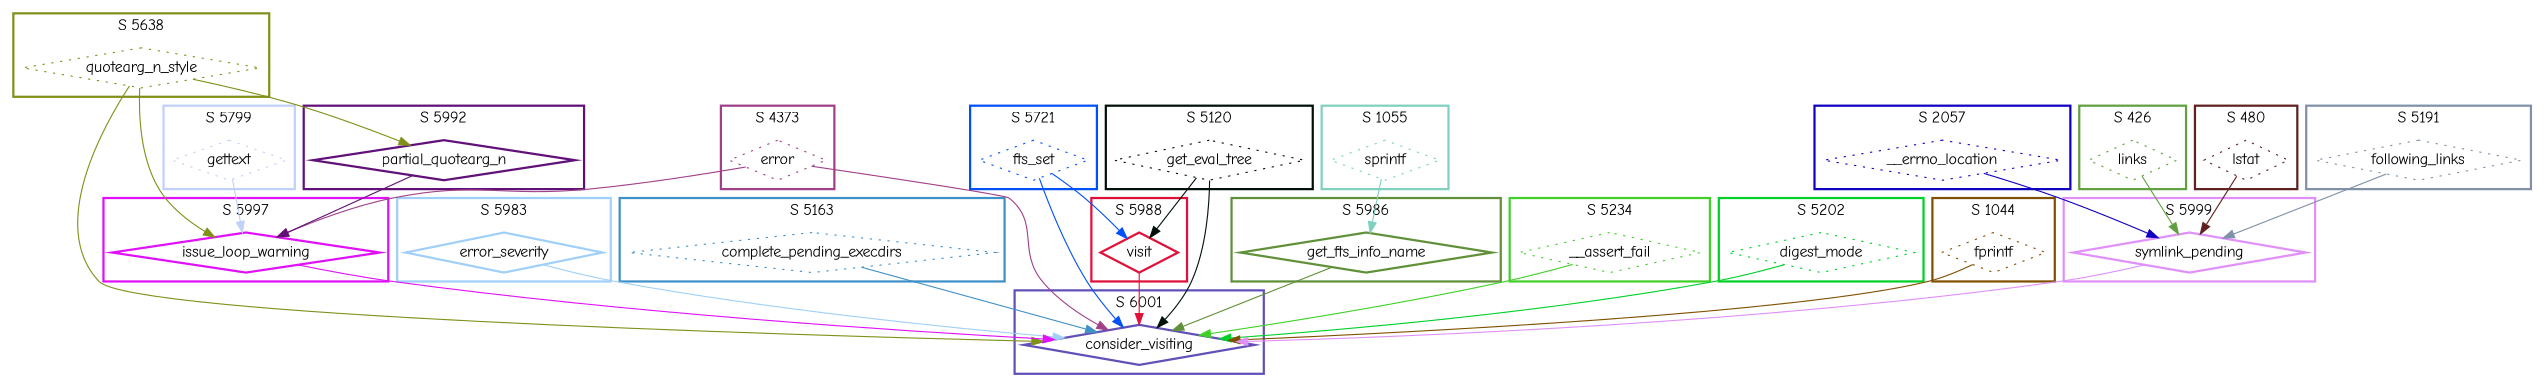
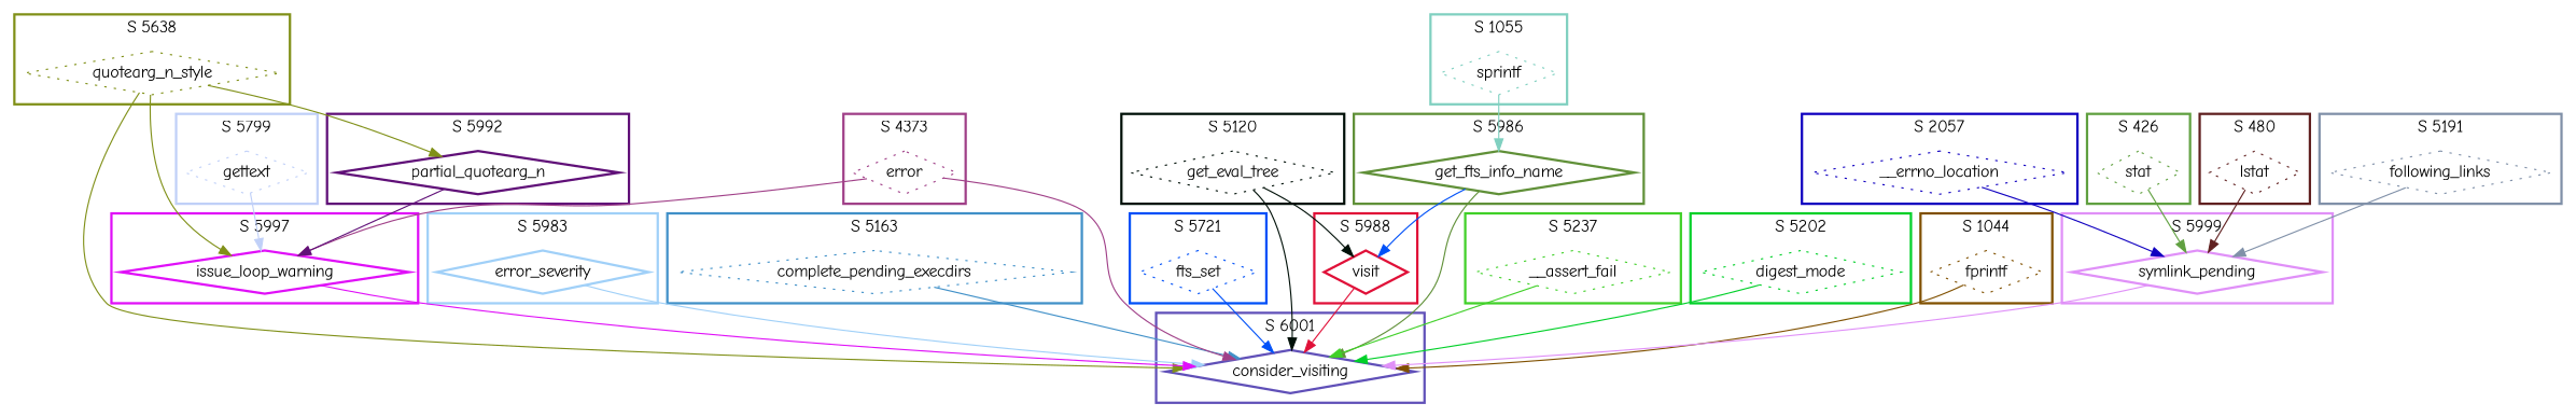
  digraph {
    fontname="Comic Neue"
    node [fontname="Comic Neue" shape=diamond style=dotted]
    edge [color="#809018" fontname="Comic Neue"]
    n1 [color="#809018" label=quotearg_n_style]
    n2 [color="#A0D0F8" label=error_severity style=bold]
    n3 [color="#4090C8" label=complete_pending_execdirs]
    n4 [color="#A04088" label=error]
    n5 [color="#1000C0" label=__errno_location]
    n6 [color="#0050F8" label=fts_set]
-   n7 [color="#60A040" label=links]
+   n7 [color="#60A040" label=stat]
    n8 [color="#601078" label=partial_quotearg_n style=bold]
    n9 [color="#609038" label=get_fts_info_name style=bold]
    n10 [color="#40D028" label=__assert_fail]
    n11 [color="#602020" label=lstat]
    n12 [color="#00D028" label=digest_mode]
    n13 [color="#805000" label=fprintf]
    n14 [color="#E01038" label=visit style=bold]
    n15 [color="#6050B8" label=consider_visiting style=bold]
    n16 [color="#C0D0F8" label=gettext]
    n17 [color="#E010F8" label=issue_loop_warning style=bold]
    n18 [color="#8090A8" label=following_links]
    n19 [color="#80D0C0" label=sprintf]
    n20 [color="#E090F8" label=symlink_pending style=bold]
    n21 [color="#001008" label=get_eval_tree]
    subgraph cluster_1 {
      color="#809018"
      label="S 5638"
      style=bold
      n1
    }
    subgraph cluster_2 {
      color="#A0D0F8"
      label="S 5983"
      style=bold
      n2
    }
    subgraph cluster_3 {
      color="#4090C8"
      label="S 5163"
      style=bold
      n3
    }
    subgraph cluster_4 {
      color="#A04088"
      label="S 4373"
      style=bold
      n4
    }
    subgraph cluster_5 {
      color="#1000C0"
      label="S 2057"
      style=bold
      n5
    }
    subgraph cluster_6 {
      color="#0050F8"
      label="S 5721"
      style=bold
      n6
    }
    subgraph cluster_7 {
      color="#60A040"
      label="S 426"
      style=bold
      n7
    }
    subgraph cluster_8 {
      color="#601078"
      label="S 5992"
      style=bold
      n8
    }
    subgraph cluster_9 {
      color="#609038"
      label="S 5986"
      style=bold
      n9
    }
    subgraph cluster_10 {
      color="#40D028"
-     label="S 5234"
+     label="S 5237"
      style=bold
      n10
    }
    subgraph cluster_11 {
      color="#602020"
      label="S 480"
      style=bold
      n11
    }
    subgraph cluster_12 {
      color="#00D028"
      label="S 5202"
      style=bold
      n12
    }
    subgraph cluster_13 {
      color="#805000"
      label="S 1044"
      style=bold
      n13
    }
    subgraph cluster_14 {
      color="#E01038"
      label="S 5988"
      style=bold
      n14
    }
    subgraph cluster_15 {
      color="#6050B8"
      label="S 6001"
      style=bold
      n15
    }
    subgraph cluster_16 {
      color="#C0D0F8"
      label="S 5799"
      style=bold
      n16
    }
    subgraph cluster_17 {
      color="#E010F8"
      label="S 5997"
      style=bold
      n17
    }
    subgraph cluster_18 {
      color="#8090A8"
      label="S 5191"
      style=bold
      n18
    }
    subgraph cluster_19 {
      color="#80D0C0"
      label="S 1055"
      style=bold
      n19
    }
    subgraph cluster_20 {
      color="#E090F8"
      label="S 5999"
      style=bold
      n20
    }
    subgraph cluster_21 {
      color="#001008"
      label="S 5120"
      style=bold
      n21
    }
    n1 -> n8
    n1 -> n15
    n1 -> n17
    n2 -> n15 [color="#A0D0F8"]
    n3 -> n15 [color="#4090C8"]
    n4 -> n15 [color="#A04088"]
    n4 -> n17 [color="#A04088"]
    n5 -> n20 [color="#1000C0"]
-   n6 -> n14 [color="#0050F8"]
+   n9 -> n14 [color="#0050F8"]
    n6 -> n15 [color="#0050F8"]
    n7 -> n20 [color="#60A040"]
    n8 -> n17 [color="#601078"]
    n9 -> n15 [color="#609038"]
    n10 -> n15 [color="#40D028"]
    n11 -> n20 [color="#602020"]
    n12 -> n15 [color="#00D028"]
    n13 -> n15 [color="#805000"]
    n14 -> n15 [color="#E01038"]
    n16 -> n17 [color="#C0D0F8"]
    n17 -> n15 [color="#E010F8"]
    n18 -> n20 [color="#8090A8"]
    n19 -> n9 [color="#80D0C0"]
    n20 -> n15 [color="#E090F8"]
    n21 -> n14 [color="#001008"]
    n21 -> n15 [color="#001008"]
  }
